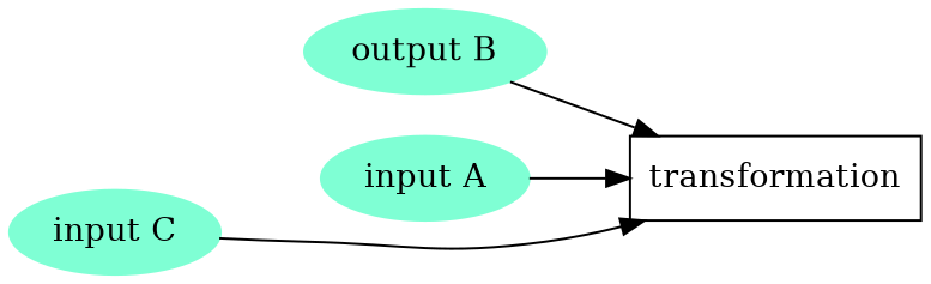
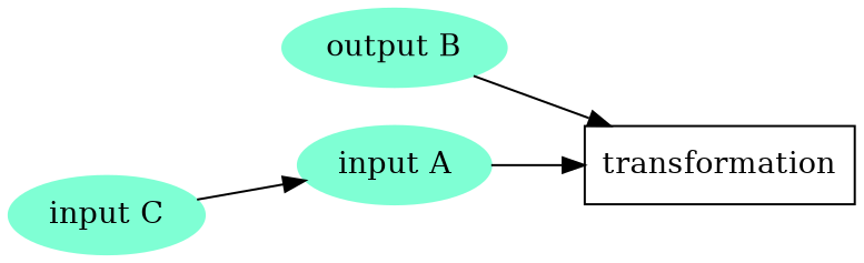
  digraph {
    rankdir=LR
    node [color=aquamarine style=filled]
    n1 [label="input A"]
    n2 [label=transformation shape=box color="" style=""]
    n3 [label="output B"]
    n4 [label="input C"]
    n1 -> n2
    n3 -> n2
-   n4 -> n2
+   n4 -> n1
  }
